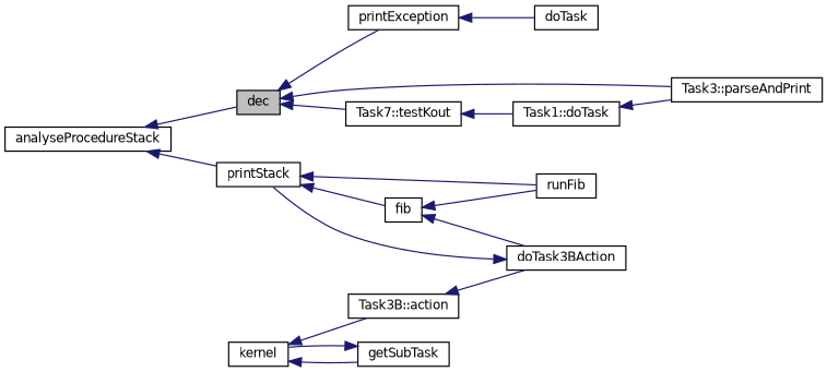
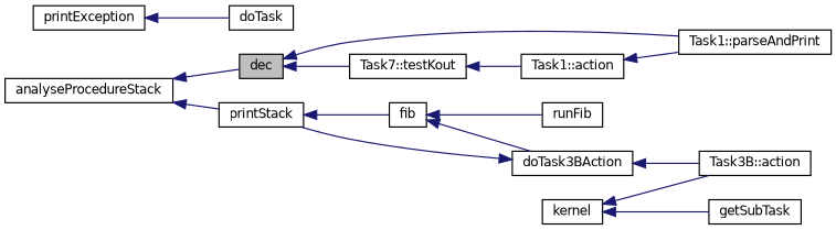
  digraph {
    fontname="DejaVu Sans"
    rankdir=LR
    node [color=black fontname="DejaVu Sans" fontsize=10 shape=record]
    edge [color=midnightblue dir=back fontname="DejaVu Sans" fontsize=10 labelfontname=Helvetica labelfontsize=10 style=solid]
    n1 [fillcolor=grey75 fontcolor=black height=0.2 label=dec style=filled width=0.4]
    n2 [height=0.2 label=printException width=0.4]
-   n3 [height=0.2 label="Task3::parseAndPrint" width=0.4]
+   n3 [height=0.2 label="Task1::parseAndPrint" width=0.4]
    n4 [height=0.2 label="Task7::testKout" width=0.4]
    n5 [height=0.2 label=doTask width=0.4]
    n6 [height=0.2 label=analyseProcedureStack width=0.4]
    n7 [height=0.2 label=printStack width=0.4]
-   n8 [height=0.2 label="Task1::doTask" width=0.4]
+   n8 [height=0.2 label="Task1::action" width=0.4]
    n9 [height=0.2 label=runFib width=0.4]
    n10 [height=0.2 label=fib width=0.4]
    n11 [height=0.2 label=doTask3BAction width=0.4]
    n12 [height=0.2 label="Task3B::action" width=0.4]
    n13 [height=0.2 label=kernel width=0.4]
    n14 [height=0.2 label=getSubTask width=0.4]
-   n1 -> n2
    n1 -> n3
    n1 -> n4
    n2 -> n5
    n4 -> n8
    n6 -> n1
    n6 -> n7
-   n7 -> n9
    n7 -> n10
    n8 -> n3
    n10 -> n9
    n10 -> n11
    n11 -> n7
-   n12 -> n11
+   n11 -> n12
    n13 -> n12
    n13 -> n14
-   n14 -> n13
  }
